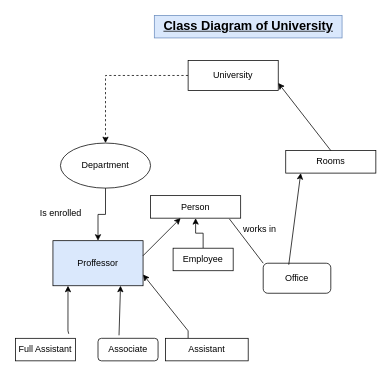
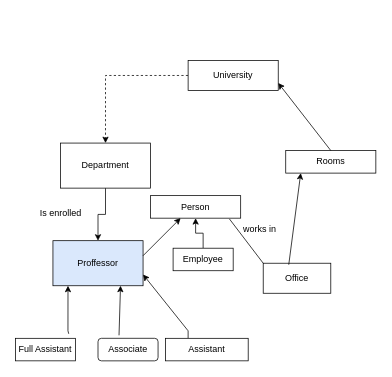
  <mxCell id="0" />
  <mxCell id="1" parent="0" />
  <mxCell id="2" value="" style="edgeStyle=orthogonalEdgeStyle;rounded=0;orthogonalLoop=1;jettySize=auto;html=1;dashed=1;" edge="1" parent="1" source="3" target="5"><mxGeometry relative="1" as="geometry" /></mxCell>
  <mxCell id="3" value="University" style="rounded=0;whiteSpace=wrap;html=1;" vertex="1" parent="1"><mxGeometry x="250" y="80" width="120" height="40" as="geometry" /></mxCell>
  <mxCell id="4" value="" style="edgeStyle=orthogonalEdgeStyle;rounded=0;orthogonalLoop=1;jettySize=auto;html=1;entryX=0.5;entryY=0;entryDx=0;entryDy=0;" edge="1" parent="1" source="5" target="6"><mxGeometry relative="1" as="geometry" /></mxCell>
- <mxCell id="5" value="Department" style="ellipse;whiteSpace=wrap;html=1;" vertex="1" parent="1"><mxGeometry x="80" y="190" width="120" height="60" as="geometry" /></mxCell>
+ <mxCell id="5" value="Department" style="rounded=0;whiteSpace=wrap;html=1;" vertex="1" parent="1"><mxGeometry x="80" y="190" width="120" height="60" as="geometry" /></mxCell>
  <mxCell id="6" value="Proffessor" style="rounded=0;whiteSpace=wrap;html=1;fillColor=#dae8fc;" vertex="1" parent="1"><mxGeometry x="70" y="320" width="120" height="60" as="geometry" /></mxCell>
  <mxCell id="7" value="Full Assistant" style="rounded=0;whiteSpace=wrap;html=1;" vertex="1" parent="1"><mxGeometry x="20" y="450" width="80" height="30" as="geometry" /></mxCell>
  <mxCell id="8" value="Associate" style="whiteSpace=wrap;html=1;rounded=1;" vertex="1" parent="1"><mxGeometry x="130" y="450" width="80" height="30" as="geometry" /></mxCell>
  <mxCell id="9" value="" style="endArrow=classic;html=1;rounded=0;exitX=1;exitY=0.833;exitDx=0;exitDy=0;exitPerimeter=0;entryX=1;entryY=0.75;entryDx=0;entryDy=0;" edge="1" parent="1" target="6"><mxGeometry width="50" height="50" relative="1" as="geometry"><mxPoint x="250" y="450" as="sourcePoint" /><mxPoint x="250" y="350.02" as="targetPoint" /><Array as="points"><mxPoint x="250" y="440.02" /></Array></mxGeometry></mxCell>
  <mxCell id="10" value="Assistant&lt;br&gt;" style="rounded=0;whiteSpace=wrap;html=1;" vertex="1" parent="1"><mxGeometry x="220" y="450" width="110" height="30" as="geometry" /></mxCell>
  <mxCell id="11" value="" style="endArrow=classic;html=1;rounded=0;entryX=0.167;entryY=1;entryDx=0;entryDy=0;exitX=0.888;exitY=-0.2;exitDx=0;exitDy=0;exitPerimeter=0;entryPerimeter=0;" edge="1" parent="1" source="7" target="6"><mxGeometry width="50" height="50" relative="1" as="geometry"><mxPoint x="70" y="450" as="sourcePoint" /><mxPoint x="120" y="400" as="targetPoint" /><Array as="points"><mxPoint x="90" y="440" /></Array></mxGeometry></mxCell>
  <mxCell id="12" value="" style="endArrow=classic;html=1;rounded=0;entryX=0.25;entryY=1;entryDx=0;entryDy=0;exitX=0.35;exitY=-0.133;exitDx=0;exitDy=0;exitPerimeter=0;" edge="1" parent="1" source="8"><mxGeometry width="50" height="50" relative="1" as="geometry"><mxPoint x="130" y="450" as="sourcePoint" /><mxPoint x="160" y="380" as="targetPoint" /></mxGeometry></mxCell>
  <mxCell id="13" value="Rooms" style="rounded=0;whiteSpace=wrap;html=1;" vertex="1" parent="1"><mxGeometry x="380" y="200" width="120" height="30" as="geometry" /></mxCell>
  <mxCell id="14" value="" style="endArrow=classic;html=1;rounded=0;entryX=1;entryY=0.75;entryDx=0;entryDy=0;exitX=0.5;exitY=0;exitDx=0;exitDy=0;" edge="1" parent="1" source="13" target="3"><mxGeometry width="50" height="50" relative="1" as="geometry"><mxPoint x="429" y="180" as="sourcePoint" /><mxPoint x="479" y="130" as="targetPoint" /></mxGeometry></mxCell>
- <mxCell id="15" value="Office&lt;br&gt;" style="whiteSpace=wrap;html=1;rounded=1;" vertex="1" parent="1"><mxGeometry x="350" y="350" width="90" height="40" as="geometry" /></mxCell>
+ <mxCell id="15" value="Office&lt;br&gt;" style="rounded=0;whiteSpace=wrap;html=1;" vertex="1" parent="1"><mxGeometry x="350" y="350" width="90" height="40" as="geometry" /></mxCell>
  <mxCell id="16" value="" style="endArrow=classic;html=1;rounded=0;exitX=0.378;exitY=0.05;exitDx=0;exitDy=0;exitPerimeter=0;" edge="1" parent="1" source="15"><mxGeometry width="50" height="50" relative="1" as="geometry"><mxPoint x="350" y="280" as="sourcePoint" /><mxPoint x="400" y="230" as="targetPoint" /></mxGeometry></mxCell>
  <mxCell id="17" value="Person&lt;br&gt;" style="rounded=0;whiteSpace=wrap;html=1;" vertex="1" parent="1"><mxGeometry x="200" y="260" width="120" height="30" as="geometry" /></mxCell>
  <mxCell id="18" value="" style="endArrow=classic;html=1;rounded=0;" edge="1" parent="1"><mxGeometry width="50" height="50" relative="1" as="geometry"><mxPoint x="190" y="340" as="sourcePoint" /><mxPoint x="240" y="290" as="targetPoint" /></mxGeometry></mxCell>
  <mxCell id="19" value="" style="edgeStyle=orthogonalEdgeStyle;rounded=0;orthogonalLoop=1;jettySize=auto;html=1;" edge="1" parent="1" source="20" target="17"><mxGeometry relative="1" as="geometry" /></mxCell>
  <mxCell id="20" value="Employee" style="rounded=0;whiteSpace=wrap;html=1;" vertex="1" parent="1"><mxGeometry x="230" y="330" width="80" height="30" as="geometry" /></mxCell>
  <mxCell id="21" value="" style="endArrow=none;html=1;rounded=0;entryX=0.875;entryY=1.033;entryDx=0;entryDy=0;entryPerimeter=0;exitX=0;exitY=0;exitDx=0;exitDy=0;" edge="1" parent="1" source="15" target="17"><mxGeometry width="50" height="50" relative="1" as="geometry"><mxPoint x="320" y="340" as="sourcePoint" /><mxPoint x="360" y="290" as="targetPoint" /></mxGeometry></mxCell>
  <mxCell id="22" value="works in" style="text;html=1;align=center;verticalAlign=middle;resizable=0;points=[];autosize=1;strokeColor=none;fillColor=none;" vertex="1" parent="1"><mxGeometry x="310" y="290" width="70" height="30" as="geometry" /></mxCell>
  <mxCell id="23" value="Is enrolled" style="text;html=1;align=center;verticalAlign=middle;resizable=0;points=[];autosize=1;strokeColor=none;fillColor=none;" vertex="1" parent="1"><mxGeometry y="268" width="80" height="30" as="geometry" x="40" /></mxCell>
- <mxCell id="24" value="Class Diagram of University&lt;br style=&quot;font-size: 17px;&quot;&gt;" style="text;html=1;align=center;verticalAlign=middle;resizable=0;points=[];autosize=1;strokeColor=#6c8ebf;fillColor=#dae8fc;fontStyle=5;fontSize=17;" vertex="1" parent="1"><mxGeometry x="205" y="20" width="250" height="30" as="geometry" /></mxCell>
